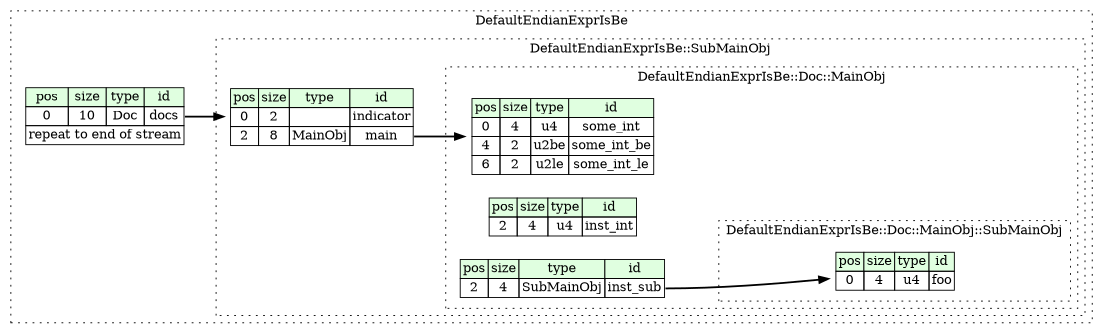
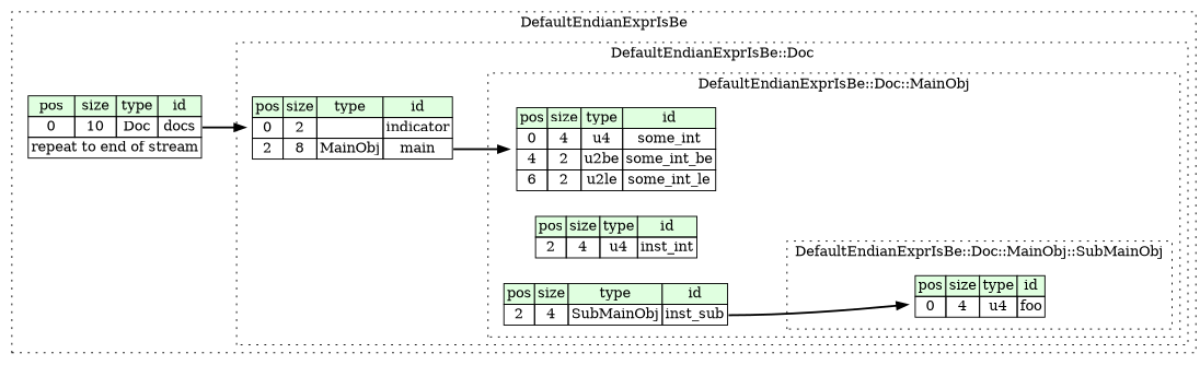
  digraph {
    rankdir=LR
    node [shape=plaintext]
    edge [style=bold]
    n1 [label=<<TABLE BORDER="0" CELLBORDER="1" CELLSPACING="0"> 						<TR><TD BGCOLOR="#E0FFE0">pos</TD><TD BGCOLOR="#E0FFE0">size</TD><TD BGCOLOR="#E0FFE0">type</TD><TD BGCOLOR="#E0FFE0">id</TD></TR> 						<TR><TD PORT="foo_pos">0</TD><TD PORT="foo_size">4</TD><TD>u4</TD><TD PORT="foo_type">foo</TD></TR> 					</TABLE>>]
    n2 [label=<<TABLE BORDER="0" CELLBORDER="1" CELLSPACING="0"> 					<TR><TD BGCOLOR="#E0FFE0">pos</TD><TD BGCOLOR="#E0FFE0">size</TD><TD BGCOLOR="#E0FFE0">type</TD><TD BGCOLOR="#E0FFE0">id</TD></TR> 					<TR><TD PORT="some_int_pos">0</TD><TD PORT="some_int_size">4</TD><TD>u4</TD><TD PORT="some_int_type">some_int</TD></TR> 					<TR><TD PORT="some_int_be_pos">4</TD><TD PORT="some_int_be_size">2</TD><TD>u2be</TD><TD PORT="some_int_be_type">some_int_be</TD></TR> 					<TR><TD PORT="some_int_le_pos">6</TD><TD PORT="some_int_le_size">2</TD><TD>u2le</TD><TD PORT="some_int_le_type">some_int_le</TD></TR> 				</TABLE>>]
    n3 [label=<<TABLE BORDER="0" CELLBORDER="1" CELLSPACING="0"> 					<TR><TD BGCOLOR="#E0FFE0">pos</TD><TD BGCOLOR="#E0FFE0">size</TD><TD BGCOLOR="#E0FFE0">type</TD><TD BGCOLOR="#E0FFE0">id</TD></TR> 					<TR><TD PORT="inst_int_pos">2</TD><TD PORT="inst_int_size">4</TD><TD>u4</TD><TD PORT="inst_int_type">inst_int</TD></TR> 				</TABLE>>]
    n4 [label=<<TABLE BORDER="0" CELLBORDER="1" CELLSPACING="0"> 					<TR><TD BGCOLOR="#E0FFE0">pos</TD><TD BGCOLOR="#E0FFE0">size</TD><TD BGCOLOR="#E0FFE0">type</TD><TD BGCOLOR="#E0FFE0">id</TD></TR> 					<TR><TD PORT="inst_sub_pos">2</TD><TD PORT="inst_sub_size">4</TD><TD>SubMainObj</TD><TD PORT="inst_sub_type">inst_sub</TD></TR> 				</TABLE>>]
    n5 [label=<<TABLE BORDER="0" CELLBORDER="1" CELLSPACING="0"> 				<TR><TD BGCOLOR="#E0FFE0">pos</TD><TD BGCOLOR="#E0FFE0">size</TD><TD BGCOLOR="#E0FFE0">type</TD><TD BGCOLOR="#E0FFE0">id</TD></TR> 				<TR><TD PORT="indicator_pos">0</TD><TD PORT="indicator_size">2</TD><TD></TD><TD PORT="indicator_type">indicator</TD></TR> 				<TR><TD PORT="main_pos">2</TD><TD PORT="main_size">8</TD><TD>MainObj</TD><TD PORT="main_type">main</TD></TR> 			</TABLE>>]
    n6 [label=<<TABLE BORDER="0" CELLBORDER="1" CELLSPACING="0"> 			<TR><TD BGCOLOR="#E0FFE0">pos</TD><TD BGCOLOR="#E0FFE0">size</TD><TD BGCOLOR="#E0FFE0">type</TD><TD BGCOLOR="#E0FFE0">id</TD></TR> 			<TR><TD PORT="docs_pos">0</TD><TD PORT="docs_size">10</TD><TD>Doc</TD><TD PORT="docs_type">docs</TD></TR> 			<TR><TD COLSPAN="4" PORT="docs__repeat">repeat to end of stream</TD></TR> 		</TABLE>>]
    subgraph cluster_1 {
      label=DefaultEndianExprIsBe
      style=dotted
      n6
      subgraph cluster_2 {
-       label="DefaultEndianExprIsBe::SubMainObj"
+       label="DefaultEndianExprIsBe::Doc"
        style=dotted
        n5
        subgraph cluster_3 {
          label="DefaultEndianExprIsBe::Doc::MainObj"
          style=dotted
          n2
          n3
          n4
          subgraph cluster_4 {
            label="DefaultEndianExprIsBe::Doc::MainObj::SubMainObj"
            style=dotted
            n1
          }
        }
      }
    }
    n4 -> n1 [tailport=inst_sub_type]
    n5 -> n2 [tailport=main_type]
    n6 -> n5 [tailport=docs_type]
  }
